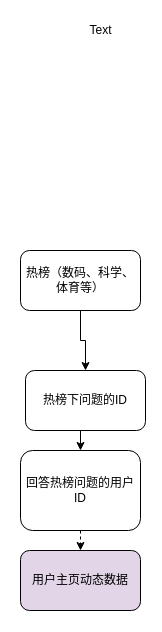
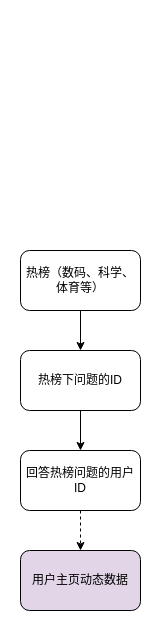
  <mxCell id="0" />
  <mxCell id="1" parent="0" />
  <mxCell id="2" style="edgeStyle=orthogonalEdgeStyle;rounded=0;orthogonalLoop=1;jettySize=auto;html=1;exitX=0.5;exitY=1;exitDx=0;exitDy=0;entryX=0.5;entryY=0;entryDx=0;entryDy=0;" edge="1" parent="1" source="3" target="5"><mxGeometry relative="1" as="geometry" /></mxCell>
  <mxCell id="3" value="&lt;span&gt;热榜（数码、科学、体育等）&lt;/span&gt;" style="rounded=1;whiteSpace=wrap;html=1;" vertex="1" parent="1"><mxGeometry x="20" y="250" width="120" height="60" as="geometry" /></mxCell>
  <mxCell id="4" style="edgeStyle=orthogonalEdgeStyle;rounded=0;orthogonalLoop=1;jettySize=auto;html=1;exitX=0.5;exitY=1;exitDx=0;exitDy=0;entryX=0.5;entryY=0;entryDx=0;entryDy=0;" edge="1" parent="1" source="5" target="7"><mxGeometry relative="1" as="geometry" /></mxCell>
- <mxCell id="5" value="热榜下问题的ID" style="rounded=1;whiteSpace=wrap;html=1;" vertex="1" parent="1"><mxGeometry x="25" y="370" width="120" height="60" as="geometry" /></mxCell>
+ <mxCell id="5" value="热榜下问题的ID" style="rounded=1;whiteSpace=wrap;html=1;" vertex="1" parent="1"><mxGeometry x="20" y="350" width="120" height="60" as="geometry" /></mxCell>
  <mxCell id="6" style="edgeStyle=orthogonalEdgeStyle;rounded=0;orthogonalLoop=1;jettySize=auto;html=1;exitX=0.5;exitY=1;exitDx=0;exitDy=0;entryX=0.5;entryY=0;entryDx=0;entryDy=0;dashed=1;" edge="1" parent="1" source="7" target="8"><mxGeometry relative="1" as="geometry" /></mxCell>
- <mxCell id="7" value="回答热榜问题的用户ID" style="rounded=1;whiteSpace=wrap;html=1;" vertex="1" parent="1"><mxGeometry x="20" y="450" width="120" height="80" as="geometry" /></mxCell>
+ <mxCell id="7" value="回答热榜问题的用户ID" style="rounded=1;whiteSpace=wrap;html=1;" vertex="1" parent="1"><mxGeometry x="20" y="450" width="120" height="60" as="geometry" /></mxCell>
  <mxCell id="8" value="用户主页动态数据" style="rounded=1;whiteSpace=wrap;html=1;fillColor=#e1d5e7;" vertex="1" parent="1"><mxGeometry x="20" y="550" width="120" height="60" as="geometry" /></mxCell>
- <mxCell id="9" value="Text" style="text;html=1;align=center;verticalAlign=middle;resizable=0;points=[];autosize=1;" vertex="1" parent="1"><mxGeometry x="80" y="20" width="40" height="20" as="geometry" /></mxCell>
